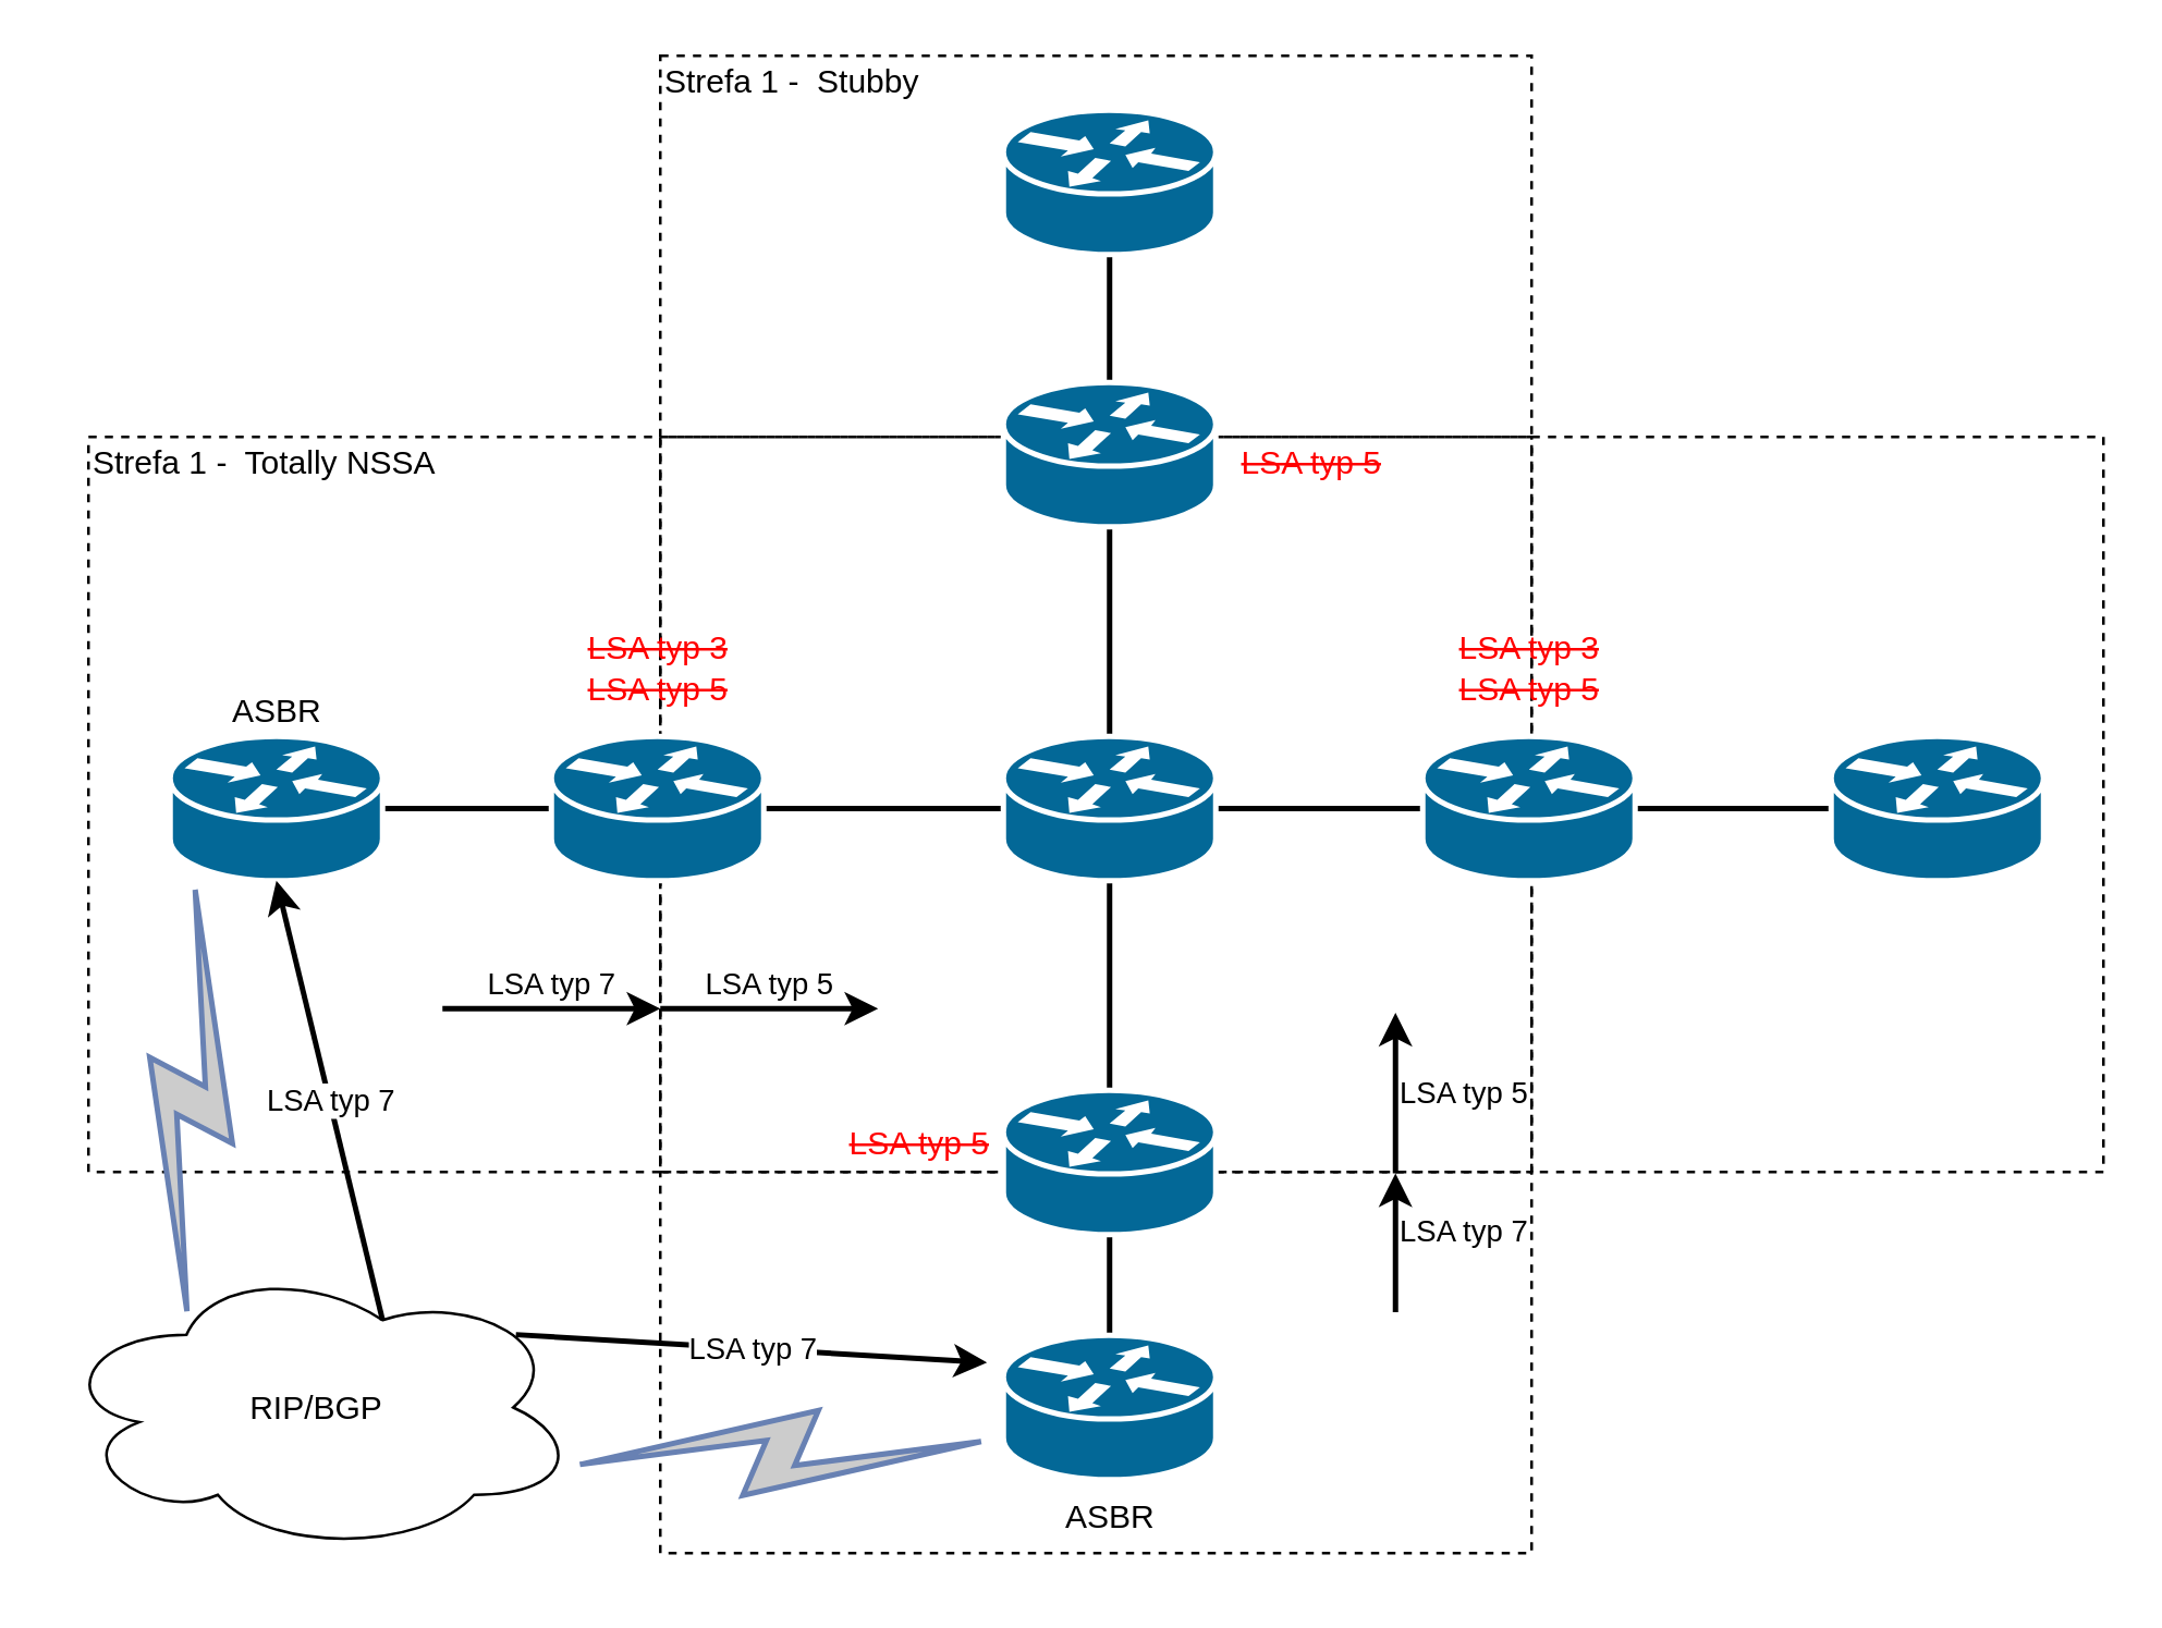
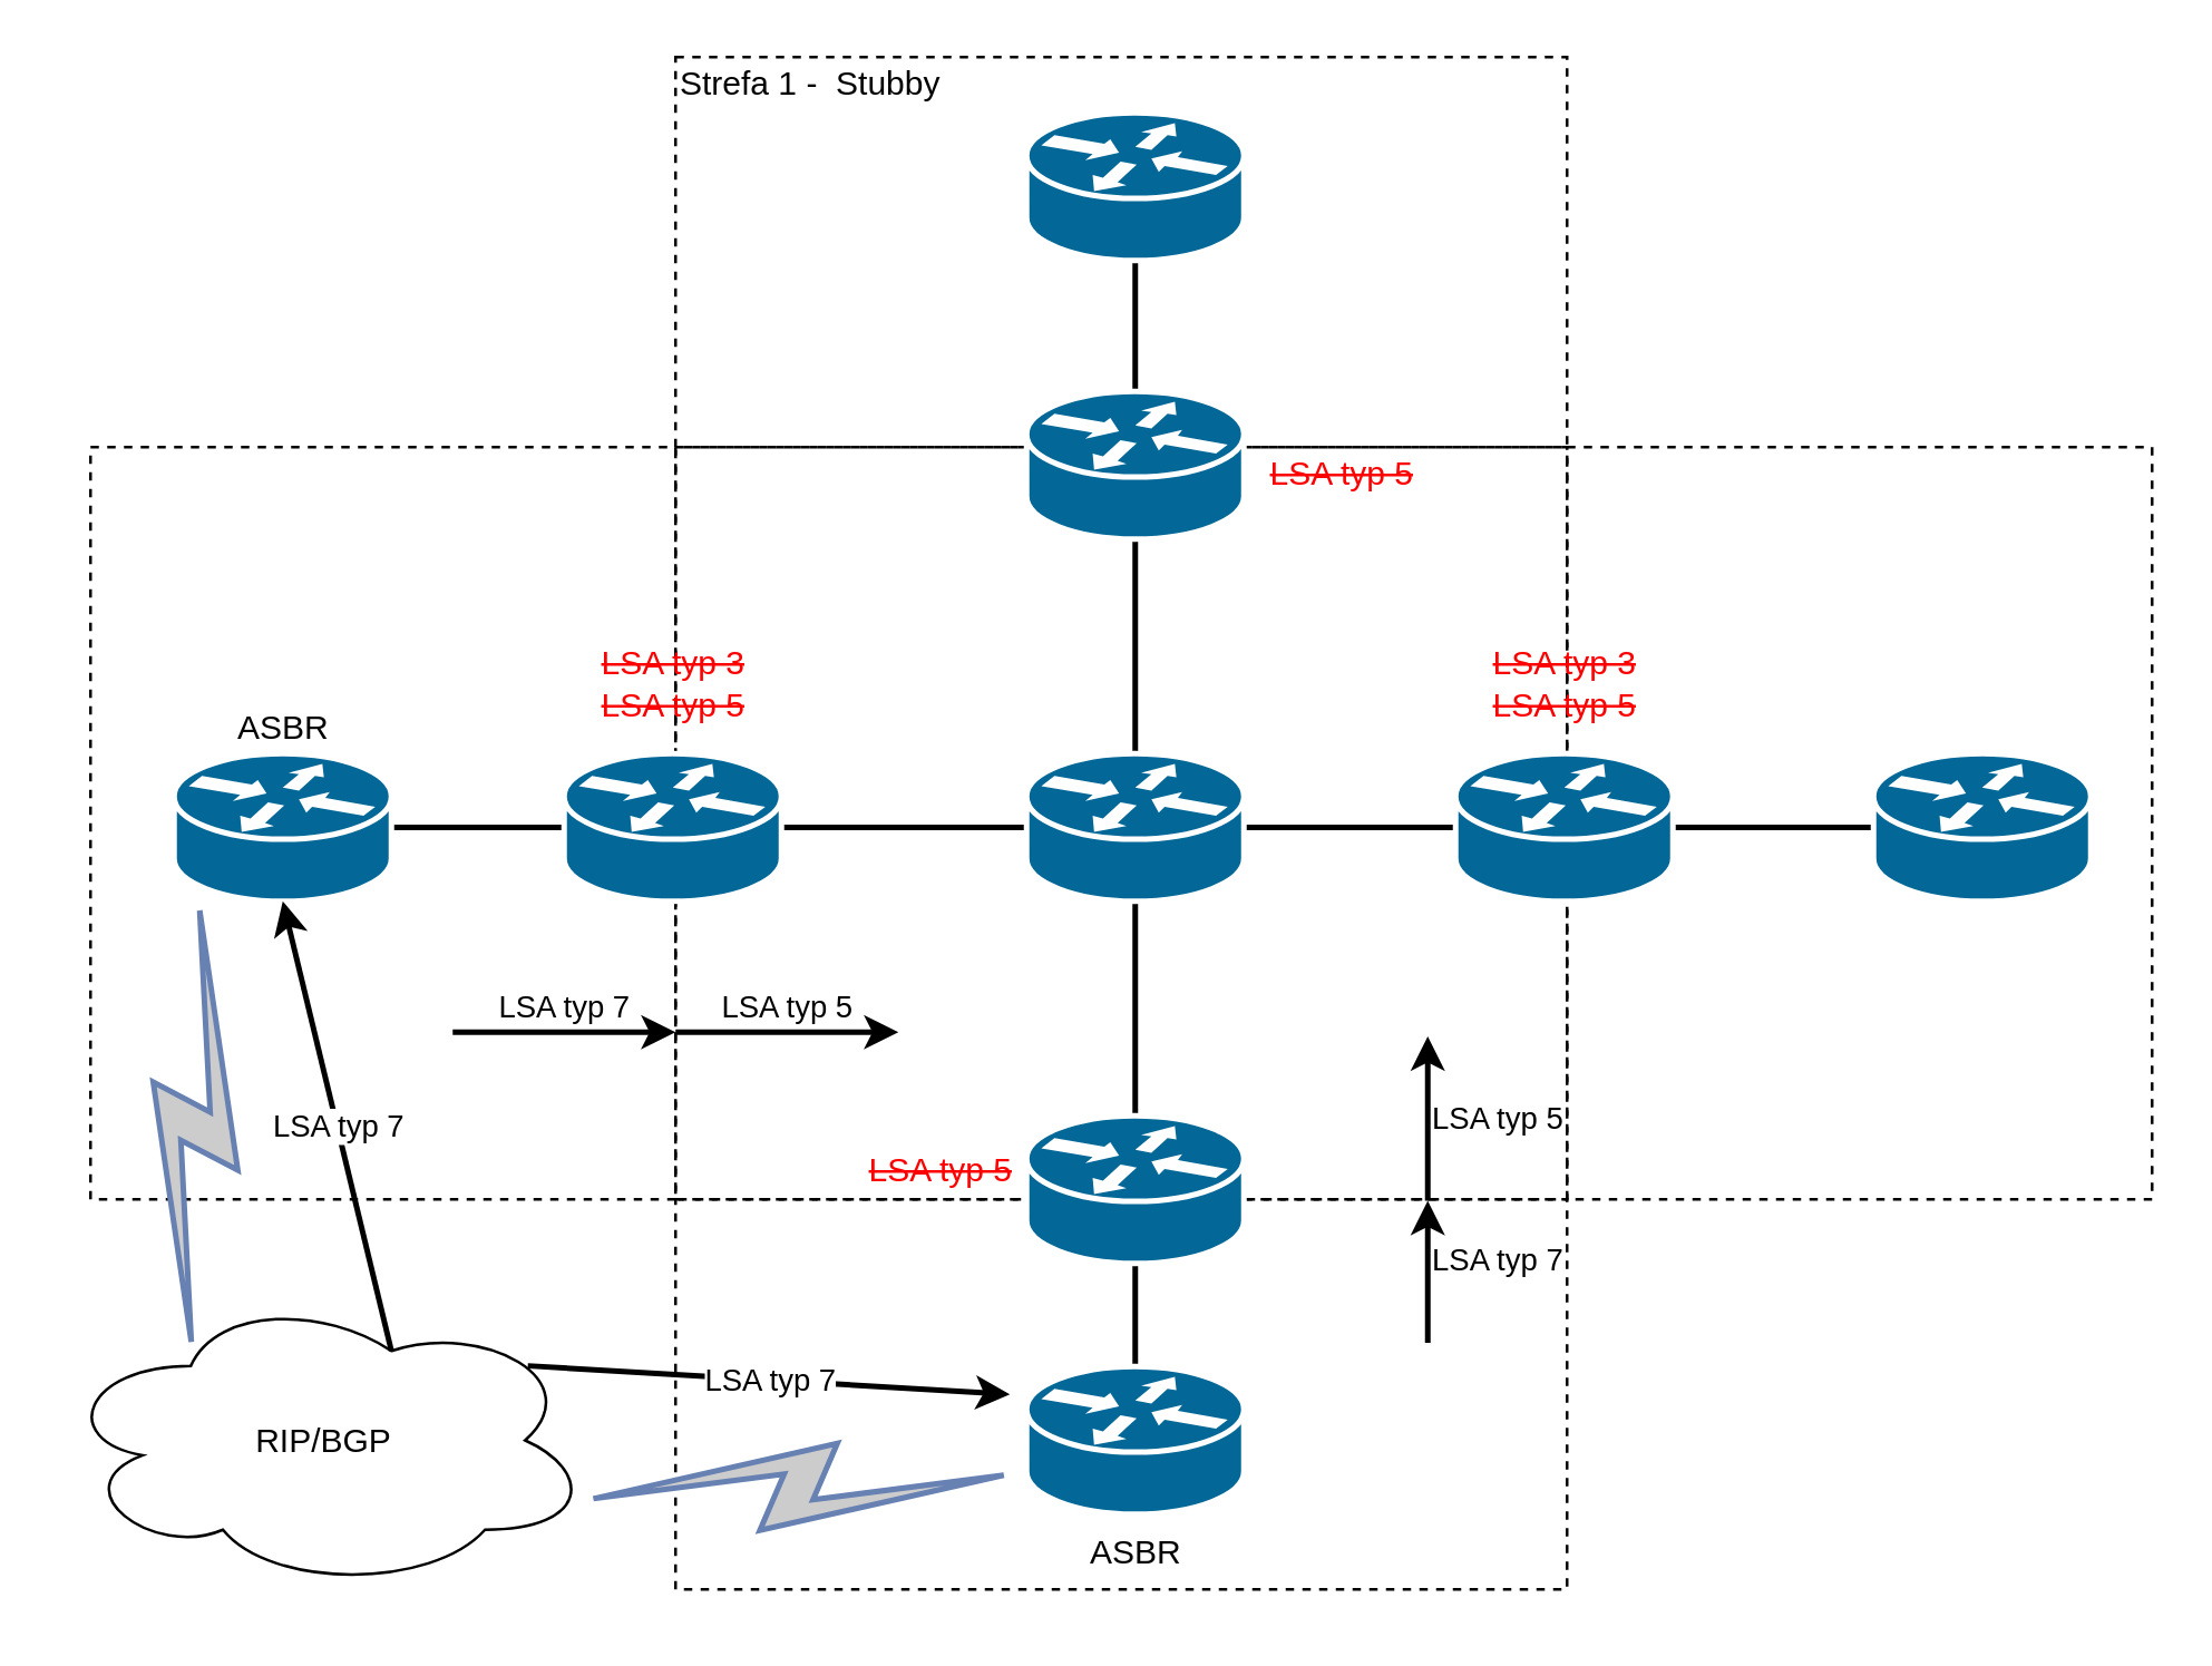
  <mxCell id="0" />
  <mxCell id="1" parent="0" />
  <mxCell id="2" value="" style="rounded=0;whiteSpace=wrap;html=1;fillColor=none;dashed=1;" vertex="1" parent="1"><mxGeometry x="242" y="160" width="320" height="270" as="geometry" /></mxCell>
  <mxCell id="3" value="" style="rounded=0;whiteSpace=wrap;html=1;fillColor=none;dashed=1;" vertex="1" parent="1"><mxGeometry x="242" y="20" width="320" height="140" as="geometry" /></mxCell>
  <mxCell id="4" value="" style="rounded=0;whiteSpace=wrap;html=1;fillColor=none;dashed=1;" vertex="1" parent="1"><mxGeometry x="242" y="430" width="320" height="140" as="geometry" /></mxCell>
  <mxCell id="5" value="" style="rounded=0;whiteSpace=wrap;html=1;fillColor=none;dashed=1;" vertex="1" parent="1"><mxGeometry x="562" y="160" width="210" height="270" as="geometry" /></mxCell>
  <mxCell id="6" value="" style="rounded=0;whiteSpace=wrap;html=1;fillColor=none;dashed=1;" vertex="1" parent="1"><mxGeometry x="32" y="160" width="210" height="270" as="geometry" /></mxCell>
  <mxCell id="7" style="edgeStyle=orthogonalEdgeStyle;rounded=0;orthogonalLoop=1;jettySize=auto;html=1;exitX=1;exitY=0.5;exitDx=0;exitDy=0;exitPerimeter=0;endArrow=none;endFill=0;strokeWidth=2;" edge="1" parent="1" source="11" target="17"><mxGeometry relative="1" as="geometry" /></mxCell>
  <mxCell id="8" style="edgeStyle=orthogonalEdgeStyle;rounded=0;orthogonalLoop=1;jettySize=auto;html=1;exitX=0;exitY=0.5;exitDx=0;exitDy=0;exitPerimeter=0;endArrow=none;endFill=0;strokeWidth=2;" edge="1" parent="1" source="11" target="13"><mxGeometry relative="1" as="geometry" /></mxCell>
  <mxCell id="9" style="edgeStyle=orthogonalEdgeStyle;rounded=0;orthogonalLoop=1;jettySize=auto;html=1;exitX=0.5;exitY=0;exitDx=0;exitDy=0;exitPerimeter=0;entryX=0.5;entryY=1;entryDx=0;entryDy=0;entryPerimeter=0;endArrow=none;endFill=0;strokeWidth=2;" edge="1" parent="1" source="11" target="15"><mxGeometry relative="1" as="geometry" /></mxCell>
  <mxCell id="10" style="edgeStyle=orthogonalEdgeStyle;rounded=0;orthogonalLoop=1;jettySize=auto;html=1;exitX=0.5;exitY=1;exitDx=0;exitDy=0;exitPerimeter=0;endArrow=none;endFill=0;strokeWidth=2;" edge="1" parent="1" source="11" target="19"><mxGeometry relative="1" as="geometry" /></mxCell>
  <mxCell id="11" value="" style="shape=mxgraph.cisco.routers.router;html=1;pointerEvents=1;dashed=0;fillColor=#036897;strokeColor=#ffffff;strokeWidth=2;verticalLabelPosition=bottom;verticalAlign=top;align=center;outlineConnect=0;" vertex="1" parent="1"><mxGeometry x="368" y="270" width="78" height="53" as="geometry" /></mxCell>
  <mxCell id="12" style="edgeStyle=orthogonalEdgeStyle;rounded=0;orthogonalLoop=1;jettySize=auto;html=1;exitX=0;exitY=0.5;exitDx=0;exitDy=0;exitPerimeter=0;entryX=1;entryY=0.5;entryDx=0;entryDy=0;entryPerimeter=0;endArrow=none;endFill=0;strokeWidth=2;" edge="1" parent="1" source="13" target="22"><mxGeometry relative="1" as="geometry" /></mxCell>
  <mxCell id="13" value="" style="shape=mxgraph.cisco.routers.router;html=1;pointerEvents=1;dashed=0;fillColor=#036897;strokeColor=#ffffff;strokeWidth=2;verticalLabelPosition=bottom;verticalAlign=top;align=center;outlineConnect=0;" vertex="1" parent="1"><mxGeometry x="202" y="270" width="78" height="53" as="geometry" /></mxCell>
  <mxCell id="14" style="edgeStyle=orthogonalEdgeStyle;rounded=0;orthogonalLoop=1;jettySize=auto;html=1;exitX=0.5;exitY=0;exitDx=0;exitDy=0;exitPerimeter=0;entryX=0.5;entryY=1;entryDx=0;entryDy=0;entryPerimeter=0;endArrow=none;endFill=0;strokeWidth=2;" edge="1" parent="1" source="15" target="20"><mxGeometry relative="1" as="geometry" /></mxCell>
  <mxCell id="15" value="" style="shape=mxgraph.cisco.routers.router;html=1;pointerEvents=1;dashed=0;fillColor=#036897;strokeColor=#ffffff;strokeWidth=2;verticalLabelPosition=bottom;verticalAlign=top;align=center;outlineConnect=0;" vertex="1" parent="1"><mxGeometry x="368" y="140" width="78" height="53" as="geometry" /></mxCell>
  <mxCell id="16" style="edgeStyle=orthogonalEdgeStyle;rounded=0;orthogonalLoop=1;jettySize=auto;html=1;exitX=1;exitY=0.5;exitDx=0;exitDy=0;exitPerimeter=0;entryX=0;entryY=0.5;entryDx=0;entryDy=0;entryPerimeter=0;endArrow=none;endFill=0;strokeWidth=2;" edge="1" parent="1" source="17" target="21"><mxGeometry relative="1" as="geometry" /></mxCell>
  <mxCell id="17" value="" style="shape=mxgraph.cisco.routers.router;html=1;pointerEvents=1;dashed=0;fillColor=#036897;strokeColor=#ffffff;strokeWidth=2;verticalLabelPosition=bottom;verticalAlign=top;align=center;outlineConnect=0;" vertex="1" parent="1"><mxGeometry x="522" y="270" width="78" height="53" as="geometry" /></mxCell>
  <mxCell id="18" style="edgeStyle=orthogonalEdgeStyle;rounded=0;orthogonalLoop=1;jettySize=auto;html=1;exitX=0.5;exitY=1;exitDx=0;exitDy=0;exitPerimeter=0;endArrow=none;endFill=0;strokeWidth=2;" edge="1" parent="1" source="19" target="23"><mxGeometry relative="1" as="geometry" /></mxCell>
  <mxCell id="19" value="" style="shape=mxgraph.cisco.routers.router;html=1;pointerEvents=1;dashed=0;fillColor=#036897;strokeColor=#ffffff;strokeWidth=2;verticalLabelPosition=bottom;verticalAlign=top;align=center;outlineConnect=0;" vertex="1" parent="1"><mxGeometry x="368" y="400" width="78" height="53" as="geometry" /></mxCell>
  <mxCell id="20" value="" style="shape=mxgraph.cisco.routers.router;html=1;pointerEvents=1;dashed=0;fillColor=#036897;strokeColor=#ffffff;strokeWidth=2;verticalLabelPosition=bottom;verticalAlign=top;align=center;outlineConnect=0;" vertex="1" parent="1"><mxGeometry x="368" y="40" width="78" height="53" as="geometry" /></mxCell>
  <mxCell id="21" value="" style="shape=mxgraph.cisco.routers.router;html=1;pointerEvents=1;dashed=0;fillColor=#036897;strokeColor=#ffffff;strokeWidth=2;verticalLabelPosition=bottom;verticalAlign=top;align=center;outlineConnect=0;" vertex="1" parent="1"><mxGeometry x="672" y="270" width="78" height="53" as="geometry" /></mxCell>
  <mxCell id="22" value="ASBR" style="shape=mxgraph.cisco.routers.router;html=1;pointerEvents=1;dashed=0;fillColor=#036897;strokeColor=#ffffff;strokeWidth=2;verticalLabelPosition=top;verticalAlign=bottom;align=center;outlineConnect=0;labelPosition=center;" vertex="1" parent="1"><mxGeometry x="62" y="270" width="78" height="53" as="geometry" /></mxCell>
  <mxCell id="23" value="ASBR&lt;br&gt;" style="shape=mxgraph.cisco.routers.router;html=1;pointerEvents=1;dashed=0;fillColor=#036897;strokeColor=#ffffff;strokeWidth=2;verticalLabelPosition=bottom;verticalAlign=top;align=center;outlineConnect=0;" vertex="1" parent="1"><mxGeometry x="368" y="490" width="78" height="53" as="geometry" /></mxCell>
  <mxCell id="24" value="Strefa 1 -&amp;nbsp; Stubby" style="text;html=1;align=left;verticalAlign=middle;resizable=0;points=[];autosize=1;" vertex="1" parent="1"><mxGeometry x="242" y="20" width="110" height="20" as="geometry" /></mxCell>
- <mxCell id="25" value="Strefa 1 -&amp;nbsp; Totally NSSA" style="text;html=1;align=left;verticalAlign=middle;resizable=0;points=[];autosize=1;" vertex="1" parent="1"><mxGeometry x="32" y="160" width="140" height="20" as="geometry" /></mxCell>
  <mxCell id="26" value="&lt;div&gt;&lt;span&gt;RIP/&lt;/span&gt;&lt;span&gt;BGP&lt;/span&gt;&lt;/div&gt;" style="ellipse;shape=cloud;whiteSpace=wrap;html=1;fillColor=none;align=center;" vertex="1" parent="1"><mxGeometry x="20" y="463" width="192" height="107" as="geometry" /></mxCell>
  <mxCell id="27" value="" style="html=1;outlineConnect=0;fillColor=#CCCCCC;strokeColor=#6881B3;gradientColor=none;gradientDirection=north;strokeWidth=2;shape=mxgraph.networks.comm_link_edge;html=1;endArrow=none;endFill=0;exitX=0.25;exitY=0.25;exitDx=0;exitDy=0;exitPerimeter=0;entryX=0.12;entryY=0.9;entryDx=0;entryDy=0;entryPerimeter=0;" edge="1" parent="1" source="26" target="22"><mxGeometry width="100" height="100" relative="1" as="geometry"><mxPoint x="62" y="443" as="sourcePoint" /><mxPoint x="162" y="343" as="targetPoint" /><Array as="points"><mxPoint x="72" y="463" /></Array></mxGeometry></mxCell>
  <mxCell id="28" value="&lt;font color=&quot;#ff0000&quot;&gt;&lt;strike&gt;LSA typ 3&lt;br&gt;LSA typ 5&lt;/strike&gt;&lt;/font&gt;" style="text;html=1;align=center;verticalAlign=middle;resizable=0;points=[];autosize=1;" vertex="1" parent="1"><mxGeometry x="206" y="230" width="70" height="30" as="geometry" /></mxCell>
  <mxCell id="29" value="&lt;font color=&quot;#ff0000&quot;&gt;&lt;strike&gt;LSA typ 3&lt;br&gt;LSA typ 5&lt;/strike&gt;&lt;/font&gt;" style="text;html=1;align=center;verticalAlign=middle;resizable=0;points=[];autosize=1;" vertex="1" parent="1"><mxGeometry x="526" y="230" width="70" height="30" as="geometry" /></mxCell>
  <mxCell id="30" value="&lt;font color=&quot;#ff0000&quot;&gt;&lt;strike&gt;LSA typ 5&lt;/strike&gt;&lt;/font&gt;" style="text;html=1;align=center;verticalAlign=middle;resizable=0;points=[];autosize=1;" vertex="1" parent="1"><mxGeometry x="446" y="160" width="70" height="20" as="geometry" /></mxCell>
  <mxCell id="31" value="&lt;font color=&quot;#ff0000&quot;&gt;&lt;strike&gt;LSA typ 5&lt;/strike&gt;&lt;/font&gt;" style="text;html=1;align=center;verticalAlign=middle;resizable=0;points=[];autosize=1;" vertex="1" parent="1"><mxGeometry x="302" y="410" width="70" height="20" as="geometry" /></mxCell>
  <mxCell id="32" value="LSA typ 7" style="endArrow=classic;html=1;strokeWidth=2;exitX=0.625;exitY=0.2;exitDx=0;exitDy=0;exitPerimeter=0;entryX=0.5;entryY=1;entryDx=0;entryDy=0;entryPerimeter=0;" edge="1" parent="1" source="26" target="22"><mxGeometry width="50" height="50" relative="1" as="geometry"><mxPoint x="206" y="470" as="sourcePoint" /><mxPoint x="256" y="420" as="targetPoint" /></mxGeometry></mxCell>
  <mxCell id="33" value="LSA typ 7" style="endArrow=classic;html=1;strokeWidth=2;labelPosition=center;verticalLabelPosition=top;align=center;verticalAlign=bottom;" edge="1" parent="1"><mxGeometry width="50" height="50" relative="1" as="geometry"><mxPoint x="162" y="370" as="sourcePoint" /><mxPoint x="242" y="370" as="targetPoint" /></mxGeometry></mxCell>
  <mxCell id="34" value="LSA typ 5" style="endArrow=classic;html=1;strokeWidth=2;labelPosition=center;verticalLabelPosition=top;align=center;verticalAlign=bottom;" edge="1" parent="1"><mxGeometry width="50" height="50" relative="1" as="geometry"><mxPoint x="242" y="370" as="sourcePoint" /><mxPoint x="322" y="370" as="targetPoint" /></mxGeometry></mxCell>
  <mxCell id="35" value="" style="html=1;outlineConnect=0;fillColor=#CCCCCC;strokeColor=#6881B3;gradientColor=none;gradientDirection=north;strokeWidth=2;shape=mxgraph.networks.comm_link_edge;html=1;endArrow=none;endFill=0;exitX=0.96;exitY=0.7;exitDx=0;exitDy=0;exitPerimeter=0;" edge="1" parent="1" source="26" target="23"><mxGeometry width="100" height="100" relative="1" as="geometry"><mxPoint x="212" y="602.05" as="sourcePoint" /><mxPoint x="215.36" y="430" as="targetPoint" /><Array as="points"><mxPoint x="216" y="575.3" /></Array></mxGeometry></mxCell>
  <mxCell id="36" value="LSA typ 7" style="endArrow=classic;html=1;strokeWidth=2;exitX=0.88;exitY=0.25;exitDx=0;exitDy=0;exitPerimeter=0;entryX=-0.077;entryY=0.189;entryDx=0;entryDy=0;entryPerimeter=0;" edge="1" parent="1" source="26" target="23"><mxGeometry width="50" height="50" relative="1" as="geometry"><mxPoint x="192" y="460" as="sourcePoint" /><mxPoint x="242" y="410" as="targetPoint" /></mxGeometry></mxCell>
  <mxCell id="37" value="LSA typ 7" style="endArrow=classic;html=1;strokeWidth=2;labelPosition=right;verticalLabelPosition=middle;align=left;verticalAlign=middle;" edge="1" parent="1"><mxGeometry x="0.176" width="50" height="50" relative="1" as="geometry"><mxPoint x="512" y="481.5" as="sourcePoint" /><mxPoint x="512" y="430.5" as="targetPoint" /><mxPoint as="offset" /></mxGeometry></mxCell>
  <mxCell id="38" value="LSA typ 5" style="endArrow=classic;html=1;strokeWidth=2;labelPosition=right;verticalLabelPosition=middle;align=left;verticalAlign=middle;" edge="1" parent="1"><mxGeometry width="50" height="50" relative="1" as="geometry"><mxPoint x="512" y="430.5" as="sourcePoint" /><mxPoint x="512" y="371.5" as="targetPoint" /></mxGeometry></mxCell>
